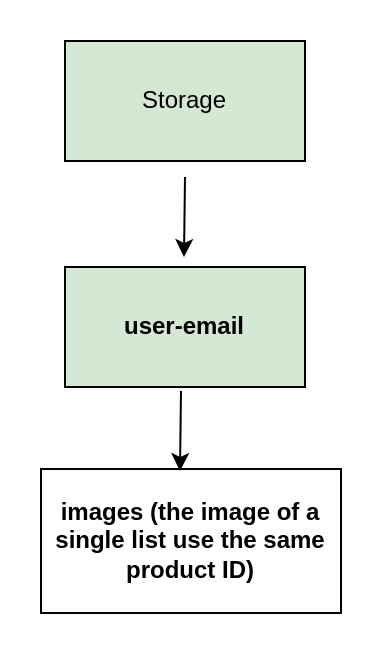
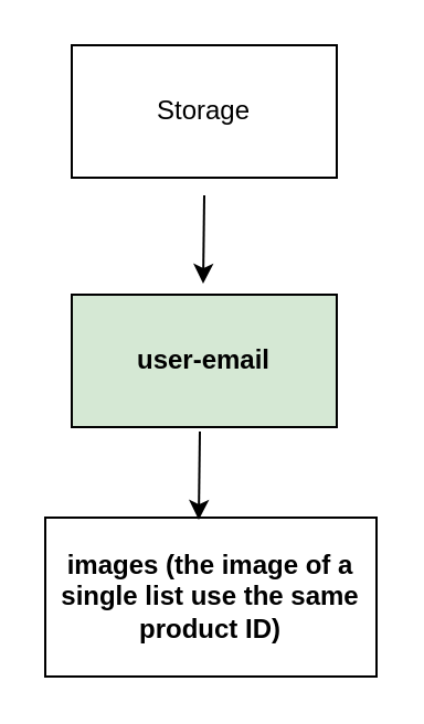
  <mxCell id="0" />
  <mxCell id="1" parent="0" />
- <mxCell id="2" value="Storage" style="rounded=0;whiteSpace=wrap;html=1;fillColor=#d5e8d4;" parent="1" vertex="1"><mxGeometry x="32" y="20" width="120" height="60" as="geometry" /></mxCell>
+ <mxCell id="2" value="Storage" style="rounded=0;whiteSpace=wrap;html=1;" parent="1" vertex="1"><mxGeometry x="32" y="20" width="120" height="60" as="geometry" /></mxCell>
  <mxCell id="3" value="user-email" style="rounded=0;whiteSpace=wrap;html=1;fontStyle=1;fillColor=#d5e8d4;" parent="1" vertex="1"><mxGeometry x="32" y="133" width="120" height="60" as="geometry" /></mxCell>
  <mxCell id="4" value="" style="endArrow=classic;html=1;" parent="1" edge="1"><mxGeometry width="50" height="50" relative="1" as="geometry"><mxPoint x="92" y="88" as="sourcePoint" /><mxPoint x="91.5" y="128" as="targetPoint" /></mxGeometry></mxCell>
  <mxCell id="5" value="images (the image of a single list use the same product ID)" style="rounded=0;whiteSpace=wrap;html=1;fontStyle=1" vertex="1" parent="1"><mxGeometry x="20" y="234" width="150" height="72" as="geometry" /></mxCell>
  <mxCell id="6" value="" style="endArrow=classic;html=1;" edge="1" parent="1"><mxGeometry width="50" height="50" relative="1" as="geometry"><mxPoint x="90" y="195" as="sourcePoint" /><mxPoint x="89.5" y="235" as="targetPoint" /></mxGeometry></mxCell>
